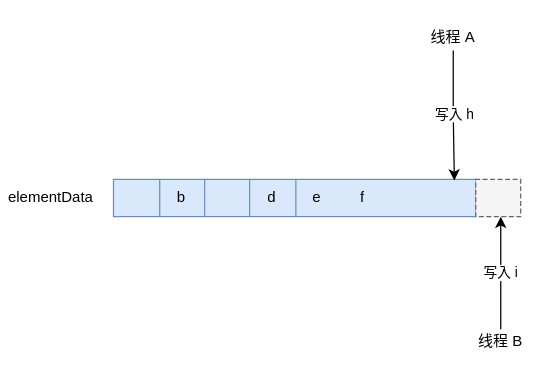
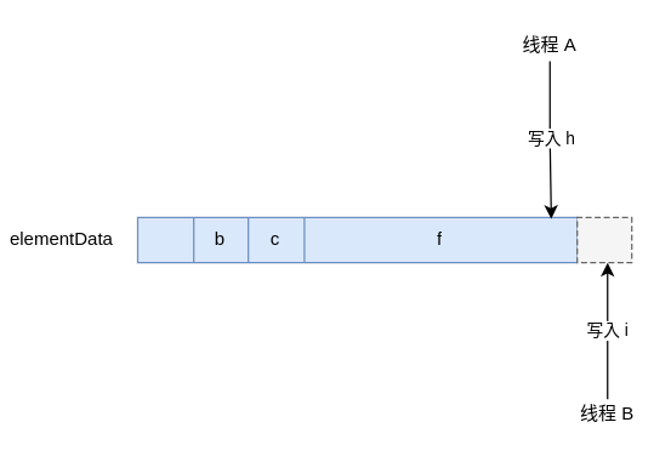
  <mxCell id="0" />
  <mxCell id="1" parent="0" />
  <mxCell id="2" value="" style="shape=table;html=1;whiteSpace=wrap;startSize=0;container=1;collapsible=0;childLayout=tableLayout;fillColor=#dae8fc;strokeColor=#6c8ebf;" vertex="1" parent="1"><mxGeometry x="90" y="143" width="290" height="30" as="geometry" /></mxCell>
  <mxCell id="3" value="" style="shape=partialRectangle;html=1;whiteSpace=wrap;collapsible=0;dropTarget=0;pointerEvents=0;fillColor=none;top=0;left=0;bottom=0;right=0;points=[[0,0.5],[1,0.5]];portConstraint=eastwest;" vertex="1" parent="2"><mxGeometry width="290" height="30" as="geometry" /></mxCell>
  <mxCell id="4" value="b" style="shape=partialRectangle;html=1;whiteSpace=wrap;connectable=0;fillColor=none;top=0;left=0;bottom=0;right=0;overflow=hidden;" vertex="1" parent="3"><mxGeometry x="36" width="37" height="30" as="geometry" /></mxCell>
- <mxCell id="6" value="d" style="shape=partialRectangle;html=1;whiteSpace=wrap;connectable=0;fillColor=none;top=0;left=0;bottom=0;right=0;overflow=hidden;" vertex="1" parent="3"><mxGeometry x="109" width="36" height="30" as="geometry" /></mxCell>
- <mxCell id="7" value="e" style="shape=partialRectangle;html=1;whiteSpace=wrap;connectable=0;fillColor=none;top=0;left=0;bottom=0;right=0;overflow=hidden;" vertex="1" parent="3"><mxGeometry x="145" width="36" height="30" as="geometry" /></mxCell>
+ <mxCell id="5" value="c" style="shape=partialRectangle;html=1;whiteSpace=wrap;connectable=0;fillColor=none;top=0;left=0;bottom=0;right=0;overflow=hidden;" vertex="1" parent="3"><mxGeometry x="73" width="36" height="30" as="geometry" /></mxCell>
  <mxCell id="8" value="f" style="shape=partialRectangle;html=1;whiteSpace=wrap;connectable=0;fillColor=none;top=0;left=0;bottom=0;right=0;overflow=hidden;" vertex="1" parent="3"><mxGeometry x="181" width="37" height="30" as="geometry" /></mxCell>
  <mxCell id="9" style="shape=partialRectangle;html=1;whiteSpace=wrap;connectable=0;fillColor=none;top=0;left=0;bottom=0;right=0;overflow=hidden;" vertex="1" parent="3"><mxGeometry x="254" width="36" height="30" as="geometry" /></mxCell>
  <mxCell id="10" value="elementData" style="text;html=1;strokeColor=none;fillColor=none;align=center;verticalAlign=middle;whiteSpace=wrap;rounded=0;" vertex="1" parent="1"><mxGeometry x="20" y="148" width="40" height="20" as="geometry" /></mxCell>
  <mxCell id="11" value="写入 h" style="edgeStyle=orthogonalEdgeStyle;rounded=0;orthogonalLoop=1;jettySize=auto;html=1;entryX=0.941;entryY=0.033;entryDx=0;entryDy=0;entryPerimeter=0;" edge="1" parent="1" source="12" target="3"><mxGeometry relative="1" as="geometry" /></mxCell>
  <mxCell id="12" value="线程 A" style="text;html=1;strokeColor=none;fillColor=none;align=center;verticalAlign=middle;whiteSpace=wrap;rounded=0;" vertex="1" parent="1"><mxGeometry x="342" y="20" width="40" height="20" as="geometry" /></mxCell>
  <mxCell id="13" value="写入 i" style="edgeStyle=orthogonalEdgeStyle;rounded=0;orthogonalLoop=1;jettySize=auto;html=1;exitX=0.5;exitY=0;exitDx=0;exitDy=0;entryX=0.556;entryY=1;entryDx=0;entryDy=0;entryPerimeter=0;" edge="1" parent="1" source="14" target="16"><mxGeometry relative="1" as="geometry" /></mxCell>
  <mxCell id="14" value="线程 B" style="text;html=1;strokeColor=none;fillColor=none;align=center;verticalAlign=middle;whiteSpace=wrap;rounded=0;" vertex="1" parent="1"><mxGeometry x="380" y="263" width="40" height="20" as="geometry" /></mxCell>
  <mxCell id="15" value="" style="shape=table;html=1;whiteSpace=wrap;startSize=0;container=1;collapsible=0;childLayout=tableLayout;fillColor=#f5f5f5;strokeColor=#666666;fontColor=#333333;dashed=1;" vertex="1" parent="1"><mxGeometry x="380" y="143" width="36" height="30" as="geometry" /></mxCell>
  <mxCell id="16" value="" style="shape=partialRectangle;html=1;whiteSpace=wrap;collapsible=0;dropTarget=0;pointerEvents=0;fillColor=none;top=0;left=0;bottom=0;right=0;points=[[0,0.5],[1,0.5]];portConstraint=eastwest;" vertex="1" parent="15"><mxGeometry width="36" height="30" as="geometry" /></mxCell>
  <mxCell id="17" value="" style="shape=partialRectangle;html=1;whiteSpace=wrap;connectable=0;fillColor=none;top=0;left=0;bottom=0;right=0;overflow=hidden;" vertex="1" parent="16"><mxGeometry width="36" height="30" as="geometry" /></mxCell>
